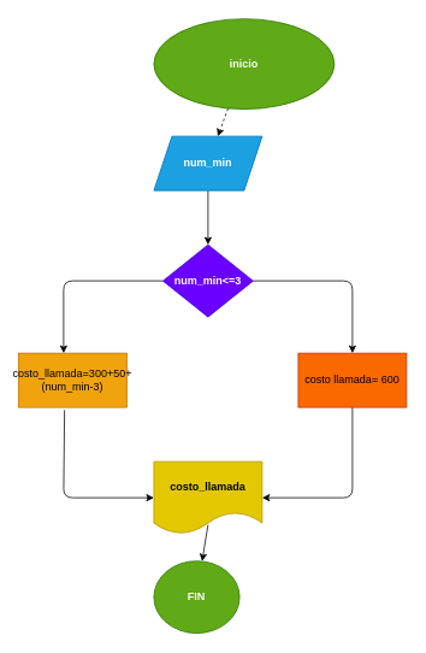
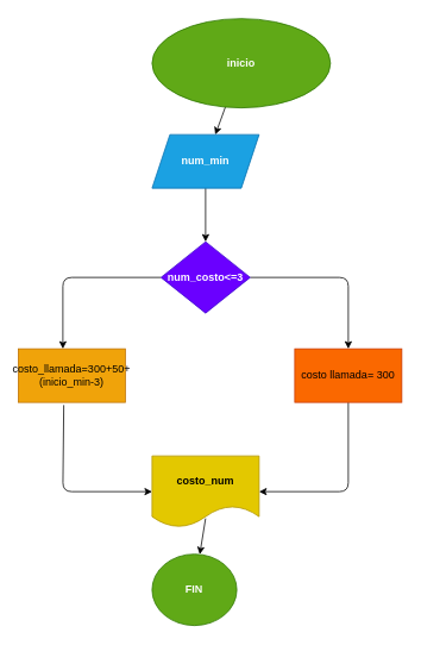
  <mxCell id="0" />
  <mxCell id="1" parent="0" />
- <mxCell id="2" value="" style="edgeStyle=none;html=1;dashed=1;" edge="1" parent="1" source="3" target="6"><mxGeometry relative="1" as="geometry" /></mxCell>
+ <mxCell id="2" value="" style="edgeStyle=none;html=1;" edge="1" parent="1" source="3" target="6"><mxGeometry relative="1" as="geometry" /></mxCell>
  <mxCell id="3" value="&lt;b&gt;inicio&lt;/b&gt;" style="ellipse;whiteSpace=wrap;html=1;fillColor=#60a917;fontColor=#ffffff;strokeColor=#2D7600;" vertex="1" parent="1"><mxGeometry x="170" y="20" width="200" height="100" as="geometry" /></mxCell>
  <mxCell id="4" value="" style="edgeStyle=none;html=1;" edge="1" parent="1" source="6"><mxGeometry relative="1" as="geometry"><mxPoint x="230" y="170" as="targetPoint" /></mxGeometry></mxCell>
  <mxCell id="5" value="" style="edgeStyle=none;html=1;" edge="1" parent="1" source="6" target="9"><mxGeometry relative="1" as="geometry" /></mxCell>
  <mxCell id="6" value="&lt;b&gt;num_min&lt;/b&gt;" style="shape=parallelogram;perimeter=parallelogramPerimeter;whiteSpace=wrap;html=1;fixedSize=1;fillColor=#1ba1e2;fontColor=#ffffff;strokeColor=#006EAF;" vertex="1" parent="1"><mxGeometry x="170" y="150" width="120" height="60" as="geometry" /></mxCell>
  <mxCell id="7" style="edgeStyle=none;html=1;" edge="1" parent="1" source="9"><mxGeometry relative="1" as="geometry"><mxPoint x="390" y="390" as="targetPoint" /><Array as="points"><mxPoint x="390" y="310" /></Array></mxGeometry></mxCell>
  <mxCell id="8" style="edgeStyle=none;html=1;" edge="1" parent="1" source="9"><mxGeometry relative="1" as="geometry"><mxPoint x="70" y="390" as="targetPoint" /><Array as="points"><mxPoint x="70" y="310" /></Array></mxGeometry></mxCell>
- <mxCell id="9" value="&lt;b&gt;num_min&amp;lt;=3&lt;/b&gt;" style="rhombus;whiteSpace=wrap;html=1;fillColor=#6a00ff;fontColor=#ffffff;strokeColor=#3700CC;" vertex="1" parent="1"><mxGeometry x="180" y="270" width="100" height="80" as="geometry" /></mxCell>
+ <mxCell id="9" value="&lt;b&gt;num_costo&amp;lt;=3&lt;/b&gt;" style="rhombus;whiteSpace=wrap;html=1;fillColor=#6a00ff;fontColor=#ffffff;strokeColor=#3700CC;" vertex="1" parent="1"><mxGeometry x="180" y="270" width="100" height="80" as="geometry" /></mxCell>
  <mxCell id="10" style="edgeStyle=none;html=1;exitX=0.425;exitY=1.05;exitDx=0;exitDy=0;exitPerimeter=0;" edge="1" parent="1" source="11"><mxGeometry relative="1" as="geometry"><mxPoint x="170" y="550" as="targetPoint" /><Array as="points"><mxPoint x="70" y="550" /></Array></mxGeometry></mxCell>
- <mxCell id="11" value="costo_llamada=300+50+(num_min-3)" style="rounded=0;whiteSpace=wrap;html=1;fillColor=#f0a30a;fontColor=#000000;strokeColor=#BD7000;" vertex="1" parent="1"><mxGeometry x="20" y="390" width="120" height="60" as="geometry" /></mxCell>
+ <mxCell id="11" value="costo_llamada=300+50+(inicio_min-3)" style="rounded=0;whiteSpace=wrap;html=1;fillColor=#f0a30a;fontColor=#000000;strokeColor=#BD7000;" vertex="1" parent="1"><mxGeometry x="20" y="390" width="120" height="60" as="geometry" /></mxCell>
  <mxCell id="12" style="edgeStyle=none;html=1;entryX=1;entryY=0.5;entryDx=0;entryDy=0;" edge="1" parent="1" source="13"><mxGeometry relative="1" as="geometry"><mxPoint x="290" y="550" as="targetPoint" /><Array as="points"><mxPoint x="390" y="550" /></Array></mxGeometry></mxCell>
- <mxCell id="13" value="costo llamada= 600" style="rounded=0;whiteSpace=wrap;html=1;fillColor=#fa6800;fontColor=#000000;strokeColor=#C73500;" vertex="1" parent="1"><mxGeometry x="330" y="390" width="120" height="60" as="geometry" /></mxCell>
+ <mxCell id="13" value="costo llamada= 300" style="rounded=0;whiteSpace=wrap;html=1;fillColor=#fa6800;fontColor=#000000;strokeColor=#C73500;" vertex="1" parent="1"><mxGeometry x="330" y="390" width="120" height="60" as="geometry" /></mxCell>
  <mxCell id="14" value="" style="edgeStyle=none;html=1;" edge="1" parent="1" target="15"><mxGeometry relative="1" as="geometry"><mxPoint x="230" y="580" as="sourcePoint" /></mxGeometry></mxCell>
  <mxCell id="15" value="&lt;b&gt;FIN&lt;/b&gt;" style="ellipse;whiteSpace=wrap;html=1;fillColor=#60a917;fontColor=#ffffff;strokeColor=#2D7600;" vertex="1" parent="1"><mxGeometry x="170" y="620" width="95" height="80" as="geometry" /></mxCell>
- <mxCell id="16" value="&lt;b&gt;costo_llamada&lt;/b&gt;" style="shape=document;whiteSpace=wrap;html=1;boundedLbl=1;fillColor=#e3c800;fontColor=#000000;strokeColor=#B09500;" vertex="1" parent="1"><mxGeometry x="170" y="510" width="120" height="80" as="geometry" /></mxCell>
+ <mxCell id="16" value="&lt;b&gt;costo_num&lt;/b&gt;" style="shape=document;whiteSpace=wrap;html=1;boundedLbl=1;fillColor=#e3c800;fontColor=#000000;strokeColor=#B09500;" vertex="1" parent="1"><mxGeometry x="170" y="510" width="120" height="80" as="geometry" /></mxCell>
